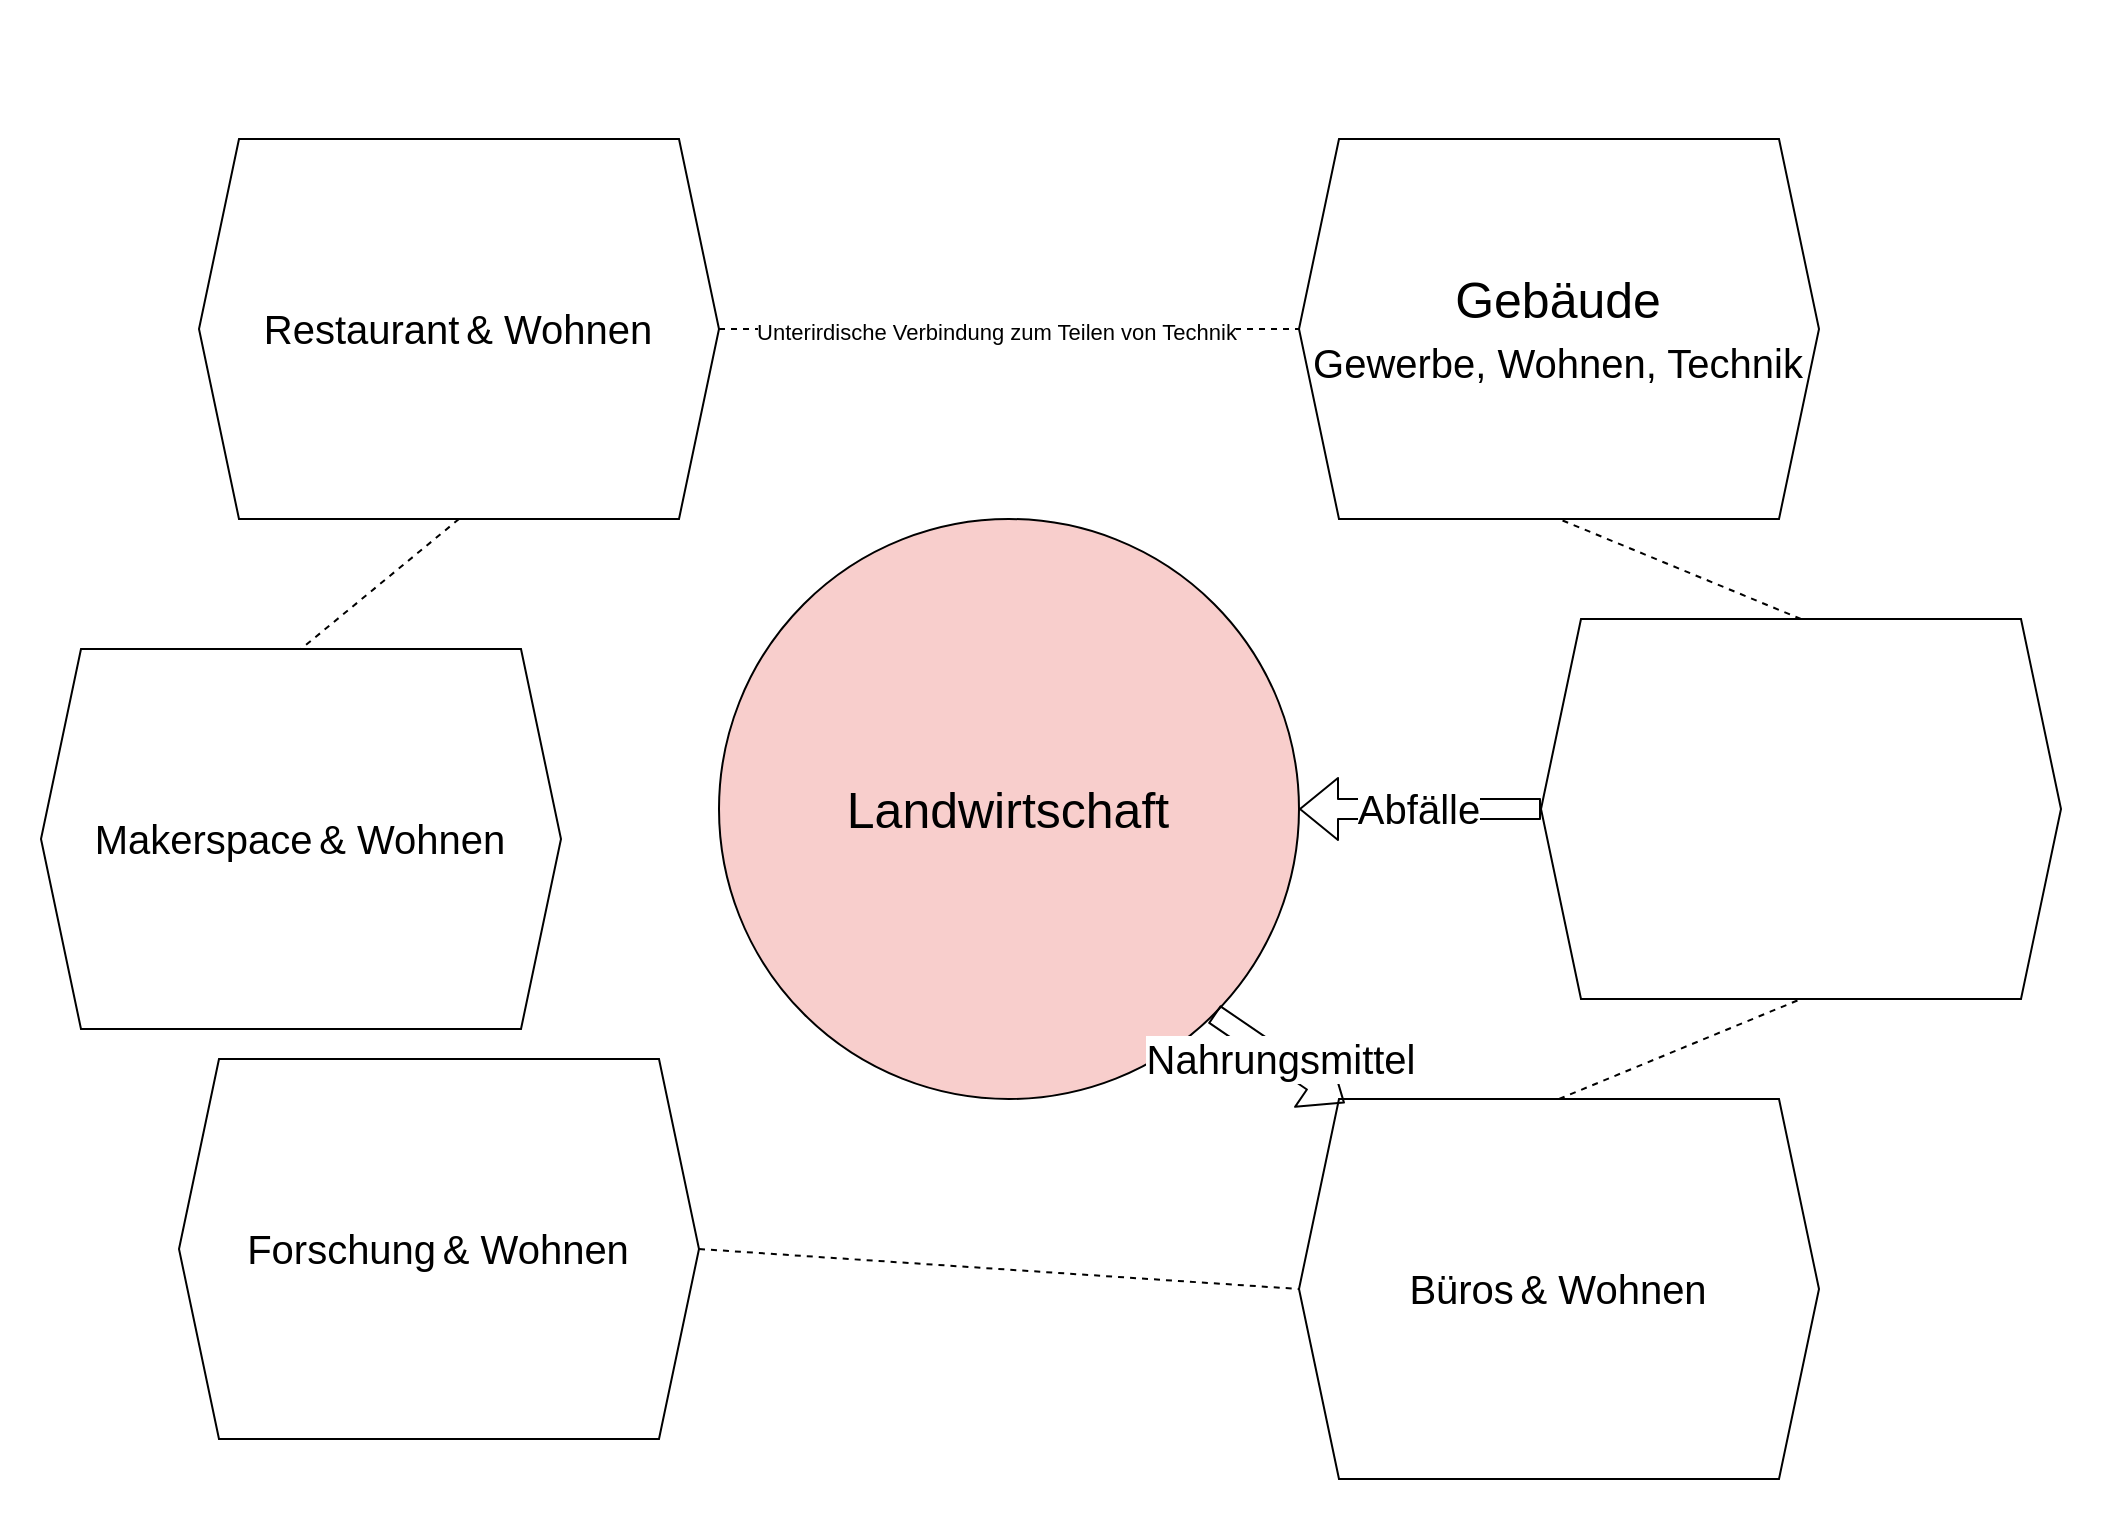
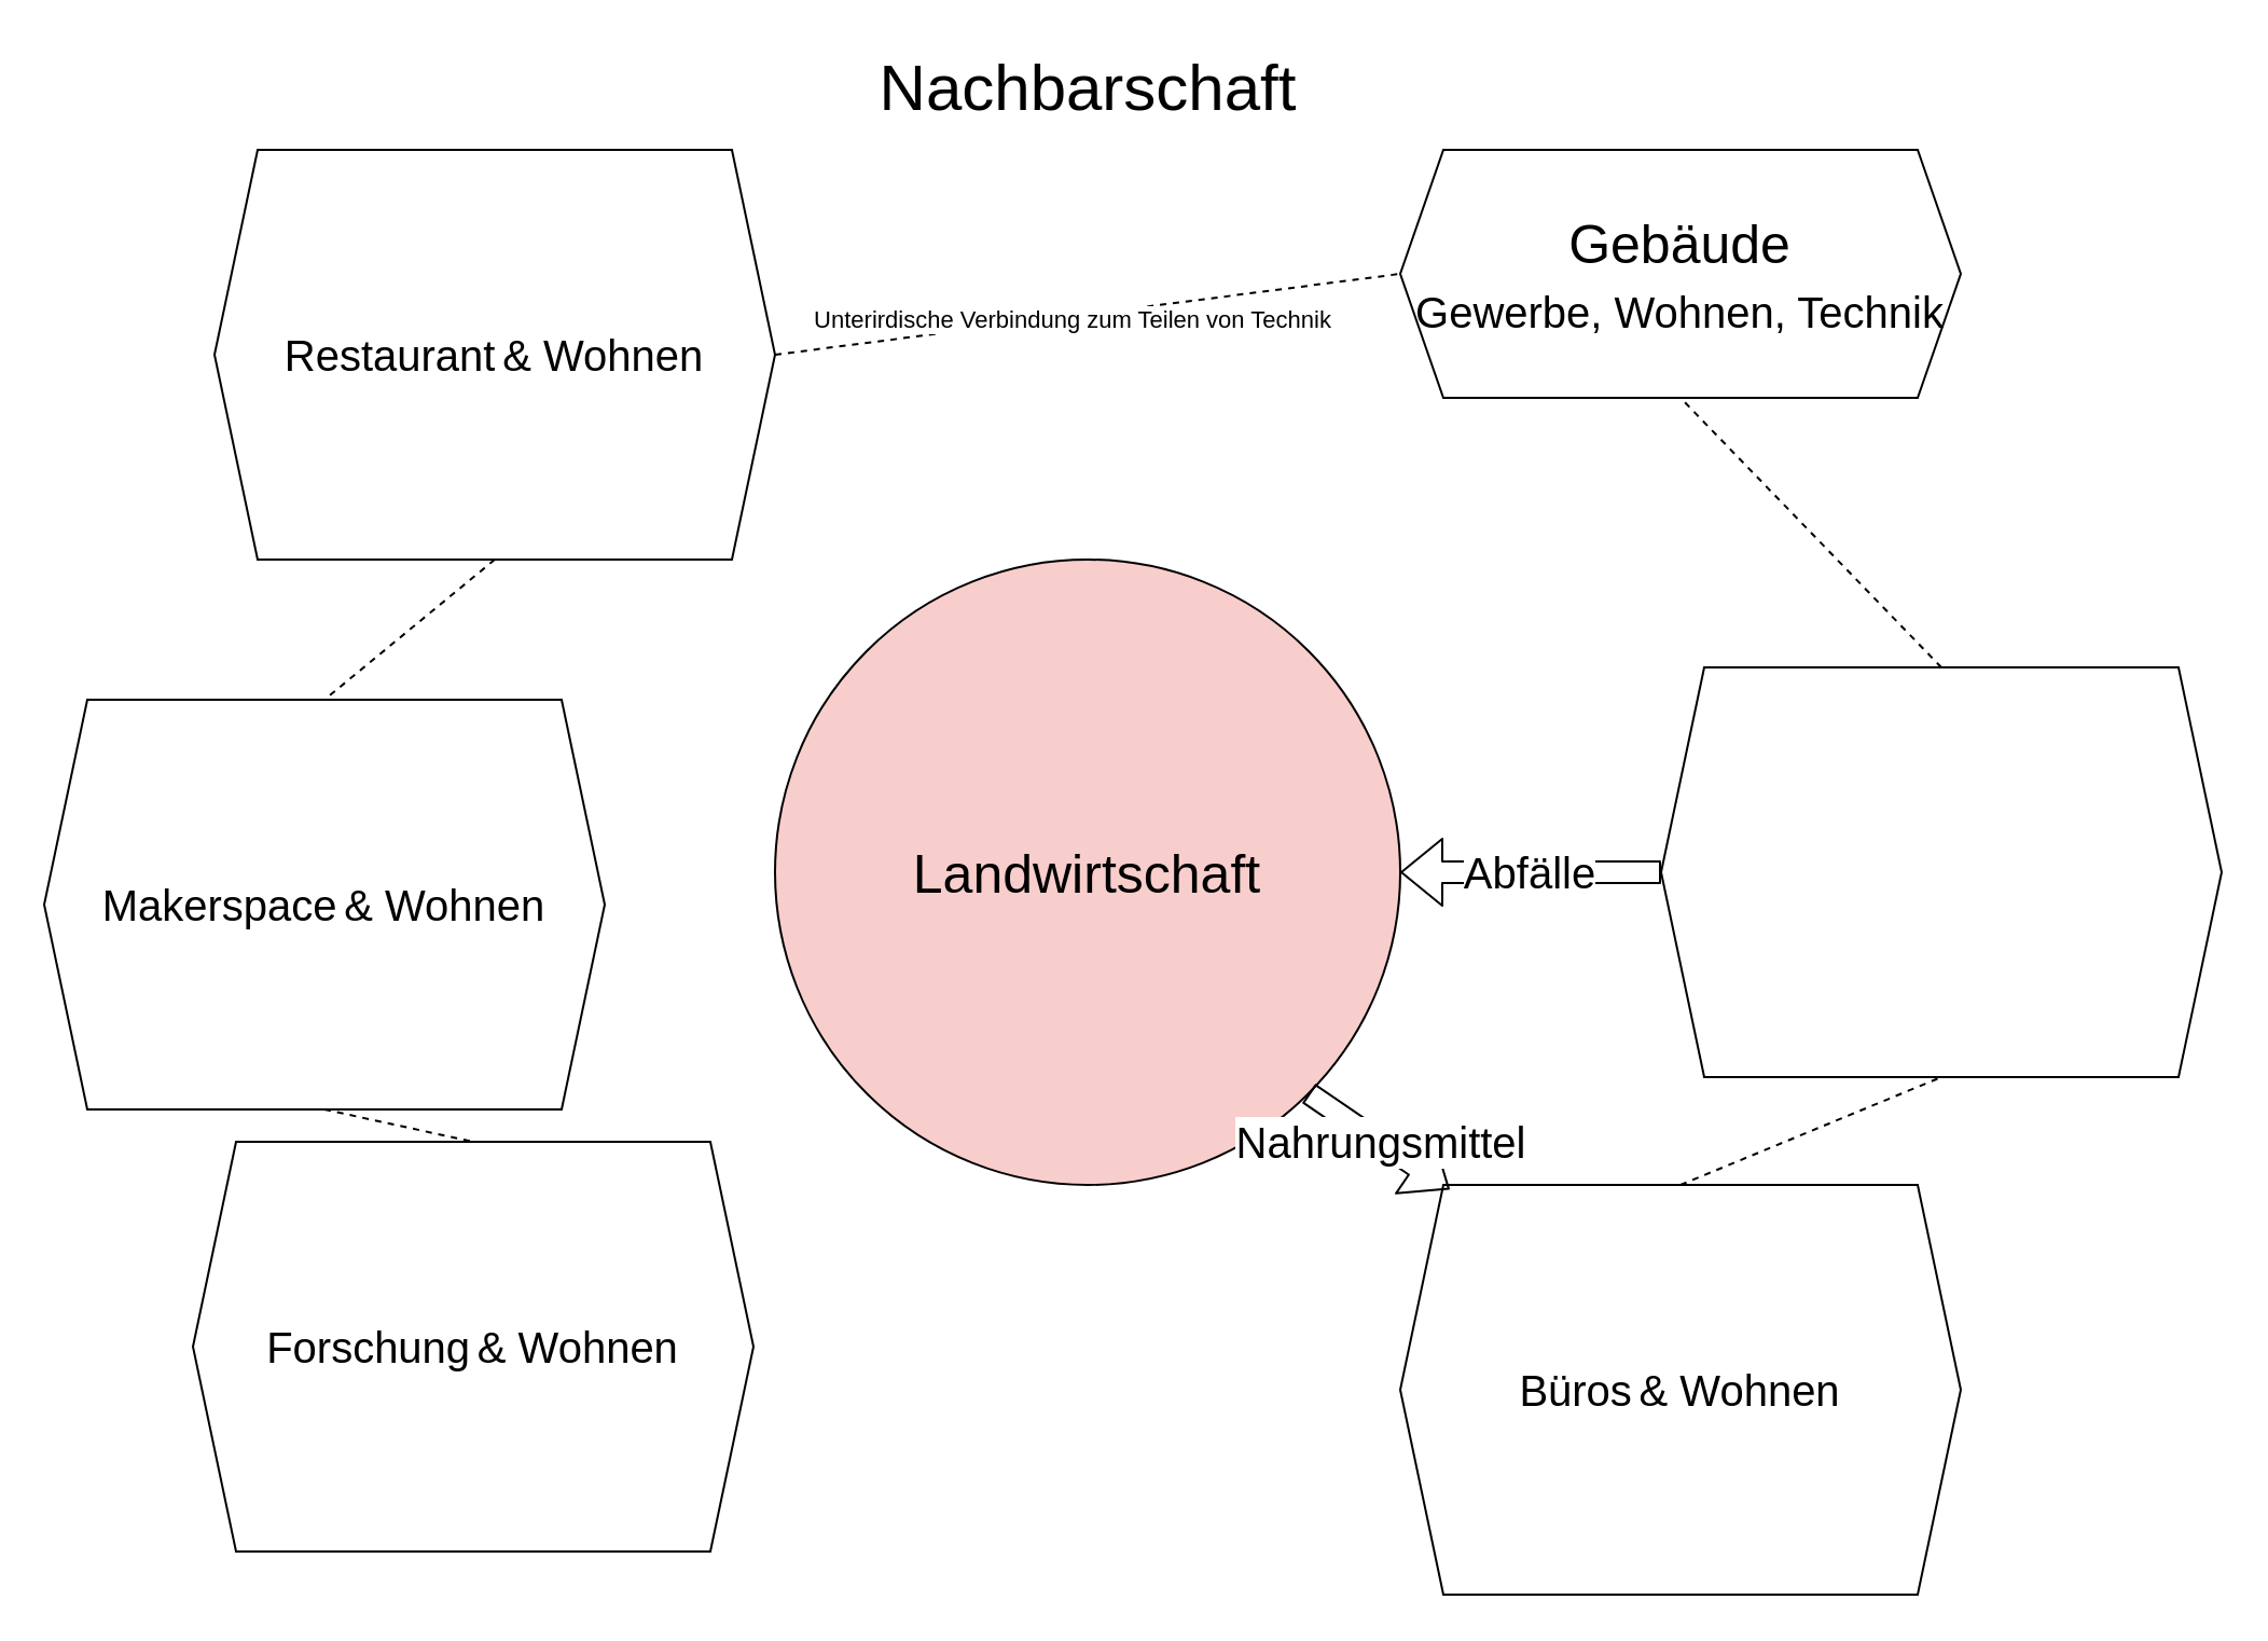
  <mxCell id="0" />
  <mxCell id="1" parent="0" />
  <mxCell id="2" value="&lt;font style=&quot;font-size: 25px&quot;&gt;Landwirtschaft&lt;/font&gt;" style="ellipse;whiteSpace=wrap;html=1;aspect=fixed;fillColor=#f8cecc;" vertex="1" parent="1"><mxGeometry x="359" y="259" width="290" height="290" as="geometry" /></mxCell>
- <mxCell id="3" value="&lt;div&gt;&lt;font style=&quot;font-size: 25px&quot;&gt;Gebäude&lt;br&gt;&lt;/font&gt;&lt;/div&gt;&lt;div style=&quot;font-size: 25px&quot;&gt;&lt;font style=&quot;font-size: 20px&quot;&gt;Gewerbe, Wohnen, Technik&lt;/font&gt;&lt;/div&gt;" style="shape=hexagon;perimeter=hexagonPerimeter2;whiteSpace=wrap;html=1;fixedSize=1;" vertex="1" parent="1"><mxGeometry x="649" y="69" width="260" height="190" as="geometry" /></mxCell>
+ <mxCell id="3" value="&lt;div&gt;&lt;font style=&quot;font-size: 25px&quot;&gt;Gebäude&lt;br&gt;&lt;/font&gt;&lt;/div&gt;&lt;div style=&quot;font-size: 25px&quot;&gt;&lt;font style=&quot;font-size: 20px&quot;&gt;Gewerbe, Wohnen, Technik&lt;/font&gt;&lt;/div&gt;" style="shape=hexagon;perimeter=hexagonPerimeter2;whiteSpace=wrap;html=1;fixedSize=1;" vertex="1" parent="1"><mxGeometry x="649" y="69" width="260" height="115" as="geometry" /></mxCell>
  <mxCell id="4" value="" style="shape=hexagon;perimeter=hexagonPerimeter2;whiteSpace=wrap;html=1;fixedSize=1;" vertex="1" parent="1"><mxGeometry x="770" y="309" width="260" height="190" as="geometry" /></mxCell>
  <mxCell id="5" value="&lt;font style=&quot;font-size: 20px&quot;&gt;Büros&lt;/font&gt; &lt;font style=&quot;font-size: 20px&quot;&gt;&amp;amp; Wohnen&lt;/font&gt;" style="shape=hexagon;perimeter=hexagonPerimeter2;whiteSpace=wrap;html=1;fixedSize=1;" vertex="1" parent="1"><mxGeometry x="649" y="549" width="260" height="190" as="geometry" /></mxCell>
  <mxCell id="6" value="&lt;font style=&quot;font-size: 20px&quot;&gt;Restaurant&lt;/font&gt; &lt;font style=&quot;font-size: 20px&quot;&gt;&amp;amp; Wohnen&lt;/font&gt;" style="shape=hexagon;perimeter=hexagonPerimeter2;whiteSpace=wrap;html=1;fixedSize=1;" vertex="1" parent="1"><mxGeometry x="99" y="69" width="260" height="190" as="geometry" /></mxCell>
  <mxCell id="7" value="&lt;font style=&quot;font-size: 20px&quot;&gt;Makerspace&lt;/font&gt; &lt;font style=&quot;font-size: 20px&quot;&gt;&amp;amp; Wohnen&lt;/font&gt;" style="shape=hexagon;perimeter=hexagonPerimeter2;whiteSpace=wrap;html=1;fixedSize=1;" vertex="1" parent="1"><mxGeometry x="20" y="324" width="260" height="190" as="geometry" /></mxCell>
  <mxCell id="8" value="&lt;font style=&quot;font-size: 20px&quot;&gt;Forschung&lt;/font&gt; &lt;font style=&quot;font-size: 20px&quot;&gt;&amp;amp; Wohnen&lt;/font&gt;" style="shape=hexagon;perimeter=hexagonPerimeter2;whiteSpace=wrap;html=1;fixedSize=1;" vertex="1" parent="1"><mxGeometry x="89" y="529" width="260" height="190" as="geometry" /></mxCell>
+ <mxCell id="9" value="&lt;font style=&quot;font-size: 30px&quot;&gt;Nachbarschaft&lt;/font&gt;" style="text;html=1;strokeColor=none;fillColor=none;align=center;verticalAlign=middle;whiteSpace=wrap;rounded=0;" vertex="1" parent="1"><mxGeometry x="322" y="20" width="365" height="40" as="geometry" /></mxCell>
  <mxCell id="10" value="" style="endArrow=none;dashed=1;html=1;entryX=0;entryY=0.5;entryDx=0;entryDy=0;exitX=1;exitY=0.5;exitDx=0;exitDy=0;" edge="1" parent="1" source="6" target="3"><mxGeometry width="50" height="50" relative="1" as="geometry"><mxPoint x="570" y="340" as="sourcePoint" /><mxPoint x="620" y="290" as="targetPoint" /></mxGeometry></mxCell>
  <mxCell id="11" value="&lt;div&gt;Unterirdische Verbindung zum Teilen von Technik&lt;/div&gt;" style="edgeLabel;html=1;align=center;verticalAlign=middle;resizable=0;points=[];" vertex="1" connectable="0" parent="10"><mxGeometry x="-0.053" y="-1" relative="1" as="geometry"><mxPoint x="1" as="offset" /></mxGeometry></mxCell>
  <mxCell id="12" value="" style="endArrow=none;dashed=1;html=1;entryX=0.5;entryY=0;entryDx=0;entryDy=0;exitX=0.5;exitY=1;exitDx=0;exitDy=0;" edge="1" parent="1" source="6" target="7"><mxGeometry width="50" height="50" relative="1" as="geometry"><mxPoint x="369" y="174" as="sourcePoint" /><mxPoint x="659" y="174" as="targetPoint" /></mxGeometry></mxCell>
+ <mxCell id="13" value="" style="endArrow=none;dashed=1;html=1;entryX=0.5;entryY=0;entryDx=0;entryDy=0;exitX=0.5;exitY=1;exitDx=0;exitDy=0;" edge="1" parent="1" source="7" target="8"><mxGeometry width="50" height="50" relative="1" as="geometry"><mxPoint x="379" y="184" as="sourcePoint" /><mxPoint x="669" y="184" as="targetPoint" /></mxGeometry></mxCell>
  <mxCell id="14" value="" style="endArrow=none;dashed=1;html=1;entryX=0.5;entryY=1;entryDx=0;entryDy=0;exitX=0.5;exitY=0;exitDx=0;exitDy=0;" edge="1" parent="1" source="4" target="3"><mxGeometry width="50" height="50" relative="1" as="geometry"><mxPoint x="389" y="194" as="sourcePoint" /><mxPoint x="679" y="194" as="targetPoint" /></mxGeometry></mxCell>
  <mxCell id="15" value="" style="endArrow=none;dashed=1;html=1;entryX=0.5;entryY=1;entryDx=0;entryDy=0;exitX=0.5;exitY=0;exitDx=0;exitDy=0;" edge="1" parent="1" source="5" target="4"><mxGeometry width="50" height="50" relative="1" as="geometry"><mxPoint x="399" y="204" as="sourcePoint" /><mxPoint x="689" y="204" as="targetPoint" /></mxGeometry></mxCell>
- <mxCell id="16" value="" style="endArrow=none;dashed=1;html=1;entryX=0;entryY=0.5;entryDx=0;entryDy=0;exitX=1;exitY=0.5;exitDx=0;exitDy=0;" edge="1" parent="1" source="8" target="5"><mxGeometry width="50" height="50" relative="1" as="geometry"><mxPoint x="409" y="214" as="sourcePoint" /><mxPoint x="699" y="214" as="targetPoint" /></mxGeometry></mxCell>
  <mxCell id="17" value="&lt;font style=&quot;font-size: 20px&quot;&gt;Abfälle&lt;/font&gt;" style="shape=flexArrow;endArrow=classic;html=1;exitX=0;exitY=0.5;exitDx=0;exitDy=0;entryX=1;entryY=0.5;entryDx=0;entryDy=0;" edge="1" parent="1" source="4" target="2"><mxGeometry width="50" height="50" relative="1" as="geometry"><mxPoint x="470" y="470" as="sourcePoint" /><mxPoint x="520" y="420" as="targetPoint" /></mxGeometry></mxCell>
  <mxCell id="18" value="&lt;font style=&quot;font-size: 20px&quot;&gt;Nahrungsmittel&lt;/font&gt;" style="shape=flexArrow;endArrow=classic;html=1;entryX=0.088;entryY=0.011;entryDx=0;entryDy=0;entryPerimeter=0;exitX=1;exitY=1;exitDx=0;exitDy=0;" edge="1" parent="1" source="2" target="5"><mxGeometry width="50" height="50" relative="1" as="geometry"><mxPoint x="470" y="470" as="sourcePoint" /><mxPoint x="520" y="420" as="targetPoint" /></mxGeometry></mxCell>
